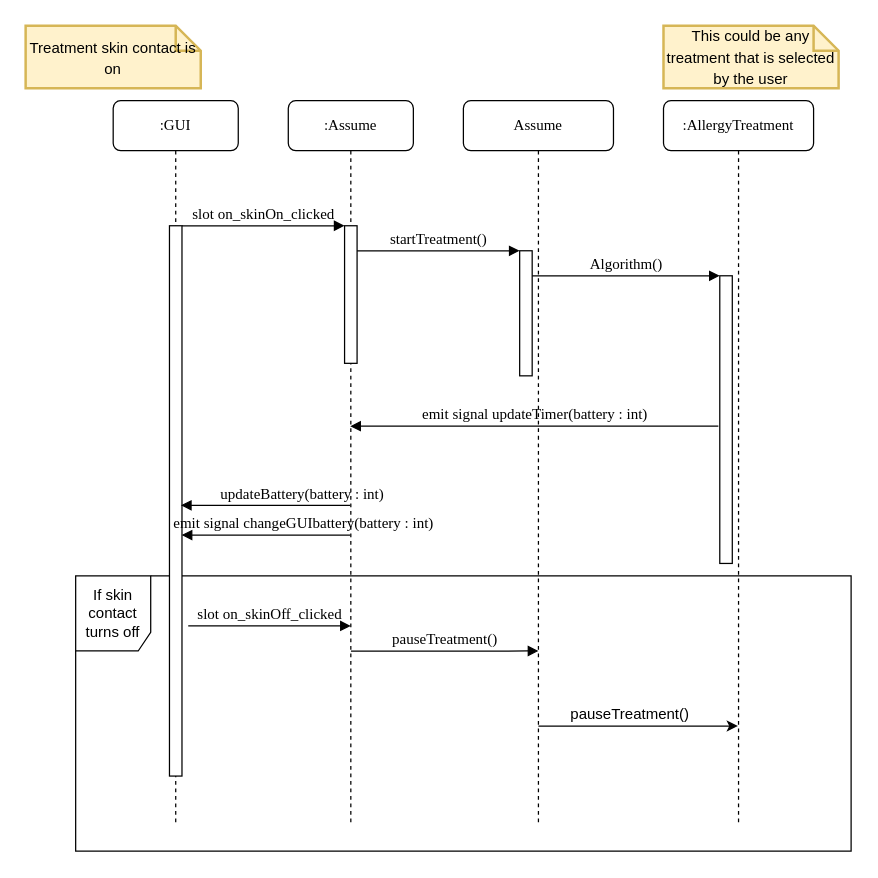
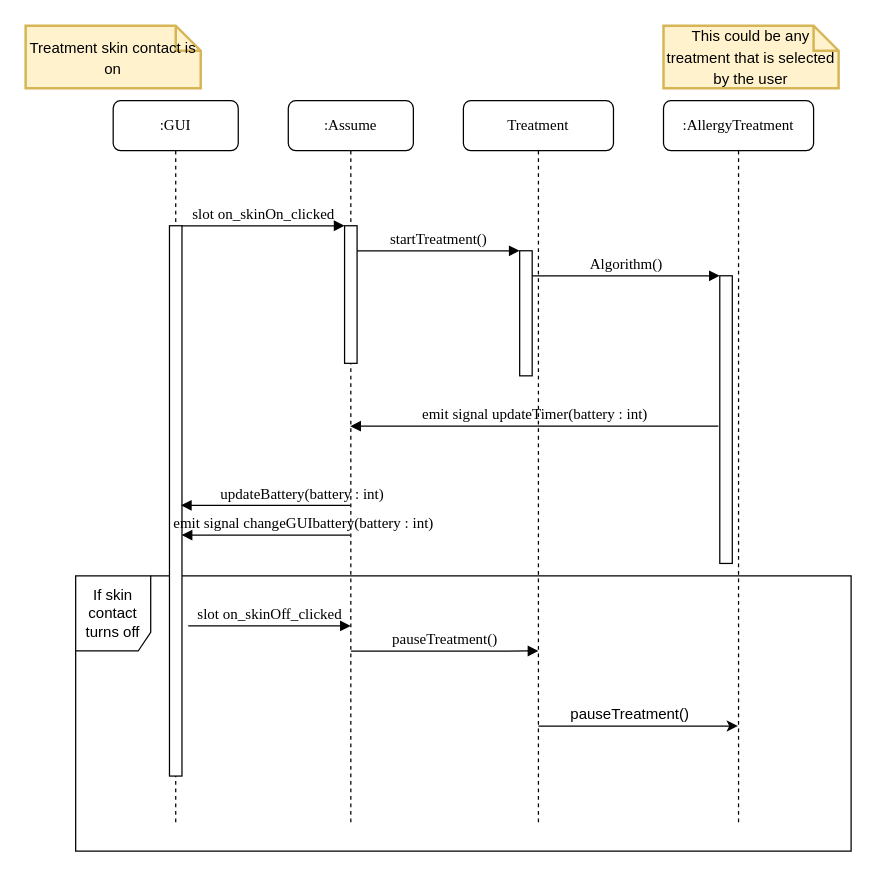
  <mxCell id="0" />
  <mxCell id="1" parent="0" />
  <mxCell id="2" value="If skin contact turns off" style="shape=umlFrame;whiteSpace=wrap;html=1;width=60;height=60;" parent="1" vertex="1"><mxGeometry x="60" y="460" width="620" height="220" as="geometry" /></mxCell>
  <mxCell id="3" value=":Assume" style="shape=umlLifeline;perimeter=lifelinePerimeter;whiteSpace=wrap;html=1;container=1;collapsible=0;recursiveResize=0;outlineConnect=0;rounded=1;shadow=0;comic=0;labelBackgroundColor=none;strokeWidth=1;fontFamily=Verdana;fontSize=12;align=center;" parent="1" vertex="1"><mxGeometry x="230" y="80" width="100" height="580" as="geometry" /></mxCell>
  <mxCell id="4" value="" style="html=1;points=[];perimeter=orthogonalPerimeter;rounded=0;shadow=0;comic=0;labelBackgroundColor=none;strokeWidth=1;fontFamily=Verdana;fontSize=12;align=center;" parent="3" vertex="1"><mxGeometry x="45" y="100" width="10" height="110" as="geometry" /></mxCell>
- <mxCell id="5" value="Assume" style="shape=umlLifeline;perimeter=lifelinePerimeter;whiteSpace=wrap;html=1;container=1;collapsible=0;recursiveResize=0;outlineConnect=0;rounded=1;shadow=0;comic=0;labelBackgroundColor=none;strokeWidth=1;fontFamily=Verdana;fontSize=12;align=center;" parent="1" vertex="1"><mxGeometry x="370" y="80" width="120" height="580" as="geometry" /></mxCell>
+ <mxCell id="5" value="Treatment" style="shape=umlLifeline;perimeter=lifelinePerimeter;whiteSpace=wrap;html=1;container=1;collapsible=0;recursiveResize=0;outlineConnect=0;rounded=1;shadow=0;comic=0;labelBackgroundColor=none;strokeWidth=1;fontFamily=Verdana;fontSize=12;align=center;" parent="1" vertex="1"><mxGeometry x="370" y="80" width="120" height="580" as="geometry" /></mxCell>
  <mxCell id="6" value="" style="html=1;points=[];perimeter=orthogonalPerimeter;rounded=0;shadow=0;comic=0;labelBackgroundColor=none;strokeWidth=1;fontFamily=Verdana;fontSize=12;align=center;" parent="5" vertex="1"><mxGeometry x="45" y="120" width="10" height="100" as="geometry" /></mxCell>
  <mxCell id="7" value="" style="endArrow=classic;html=1;strokeColor=#000000;" parent="5" target="8" edge="1"><mxGeometry width="50" height="50" relative="1" as="geometry"><mxPoint x="60" y="500" as="sourcePoint" /><mxPoint x="110" y="450" as="targetPoint" /></mxGeometry></mxCell>
  <mxCell id="8" value=":AllergyTreatment" style="shape=umlLifeline;perimeter=lifelinePerimeter;whiteSpace=wrap;html=1;container=1;collapsible=0;recursiveResize=0;outlineConnect=0;rounded=1;shadow=0;comic=0;labelBackgroundColor=none;strokeWidth=1;fontFamily=Verdana;fontSize=12;align=center;" parent="1" vertex="1"><mxGeometry x="530" y="80" width="120" height="580" as="geometry" /></mxCell>
  <mxCell id="9" value="" style="html=1;points=[];perimeter=orthogonalPerimeter;rounded=0;shadow=0;comic=0;labelBackgroundColor=none;strokeWidth=1;fontFamily=Verdana;fontSize=12;align=center;" parent="8" vertex="1"><mxGeometry x="45" y="140" width="10" height="230" as="geometry" /></mxCell>
  <mxCell id="10" value=":GUI" style="shape=umlLifeline;perimeter=lifelinePerimeter;whiteSpace=wrap;html=1;container=1;collapsible=0;recursiveResize=0;outlineConnect=0;rounded=1;shadow=0;comic=0;labelBackgroundColor=none;strokeWidth=1;fontFamily=Verdana;fontSize=12;align=center;" parent="1" vertex="1"><mxGeometry x="90" y="80" width="100" height="580" as="geometry" /></mxCell>
  <mxCell id="11" value="" style="html=1;points=[];perimeter=orthogonalPerimeter;rounded=0;shadow=0;comic=0;labelBackgroundColor=none;strokeWidth=1;fontFamily=Verdana;fontSize=12;align=center;" parent="10" vertex="1"><mxGeometry x="45" y="100" width="10" height="440" as="geometry" /></mxCell>
  <mxCell id="12" value="Algorithm()" style="html=1;verticalAlign=bottom;endArrow=block;labelBackgroundColor=none;fontFamily=Verdana;fontSize=12;edgeStyle=elbowEdgeStyle;elbow=vertical;" parent="1" source="6" edge="1"><mxGeometry relative="1" as="geometry"><mxPoint x="500" y="220" as="sourcePoint" /><Array as="points"><mxPoint x="450" y="220" /></Array><mxPoint x="575" y="220" as="targetPoint" /></mxGeometry></mxCell>
  <mxCell id="13" value="slot on_skinOn_clicked" style="html=1;verticalAlign=bottom;endArrow=block;entryX=0;entryY=0;labelBackgroundColor=none;fontFamily=Verdana;fontSize=12;edgeStyle=elbowEdgeStyle;elbow=vertical;" parent="1" source="11" target="4" edge="1"><mxGeometry relative="1" as="geometry"><mxPoint x="210" y="190" as="sourcePoint" /></mxGeometry></mxCell>
  <mxCell id="14" value="startTreatment()" style="html=1;verticalAlign=bottom;endArrow=block;entryX=0;entryY=0;labelBackgroundColor=none;fontFamily=Verdana;fontSize=12;edgeStyle=elbowEdgeStyle;elbow=vertical;" parent="1" source="4" target="6" edge="1"><mxGeometry relative="1" as="geometry"><mxPoint x="360" y="200" as="sourcePoint" /></mxGeometry></mxCell>
  <mxCell id="15" value="&lt;span style=&quot;color: rgb(0 , 0 , 0) ; font-size: 12px&quot;&gt;This could be any treatment that is selected by the user&lt;/span&gt;" style="shape=note;strokeWidth=2;fontSize=14;size=20;whiteSpace=wrap;html=1;fillColor=#fff2cc;strokeColor=#d6b656;fontColor=#666600;" parent="1" vertex="1"><mxGeometry x="530" y="20" width="140" height="50" as="geometry" /></mxCell>
  <mxCell id="16" value="slot on_skinOff_clicked" style="html=1;verticalAlign=bottom;endArrow=block;entryX=0;entryY=0;labelBackgroundColor=none;fontFamily=Verdana;fontSize=12;edgeStyle=elbowEdgeStyle;elbow=vertical;" parent="1" edge="1"><mxGeometry relative="1" as="geometry"><mxPoint x="150" y="500" as="sourcePoint" /><mxPoint x="280" y="500" as="targetPoint" /></mxGeometry></mxCell>
  <mxCell id="17" value="emit signal updateTimer(battery : int)" style="html=1;verticalAlign=bottom;endArrow=block;labelBackgroundColor=none;fontFamily=Verdana;fontSize=12;sketch=0;exitX=-0.114;exitY=0.523;exitDx=0;exitDy=0;exitPerimeter=0;" parent="1" source="9" target="3" edge="1"><mxGeometry relative="1" as="geometry"><mxPoint x="573" y="369.41" as="sourcePoint" /><mxPoint x="280" y="369" as="targetPoint" /></mxGeometry></mxCell>
  <mxCell id="18" value="updateBattery(battery : int)" style="html=1;verticalAlign=bottom;endArrow=block;labelBackgroundColor=none;fontFamily=Verdana;fontSize=12;sketch=0;entryX=0.914;entryY=0.508;entryDx=0;entryDy=0;entryPerimeter=0;" parent="1" source="3" target="11" edge="1"><mxGeometry x="-0.429" relative="1" as="geometry"><mxPoint x="290" y="400" as="sourcePoint" /><mxPoint x="150" y="400" as="targetPoint" /><mxPoint as="offset" /></mxGeometry></mxCell>
  <mxCell id="19" value="emit signal changeGUIbattery(battery : int)" style="html=1;verticalAlign=bottom;endArrow=block;labelBackgroundColor=none;fontFamily=Verdana;fontSize=12;sketch=0;entryX=0.971;entryY=0.562;entryDx=0;entryDy=0;entryPerimeter=0;" parent="1" source="3" target="11" edge="1"><mxGeometry x="-0.429" relative="1" as="geometry"><mxPoint x="275.36" y="425" as="sourcePoint" /><mxPoint x="140" y="425" as="targetPoint" /><mxPoint as="offset" /></mxGeometry></mxCell>
  <mxCell id="20" value="pauseTreatment()" style="html=1;verticalAlign=bottom;endArrow=block;entryX=0;entryY=0;labelBackgroundColor=none;fontFamily=Verdana;fontSize=12;edgeStyle=elbowEdgeStyle;elbow=vertical;exitX=0.355;exitY=0.273;exitDx=0;exitDy=0;exitPerimeter=0;" parent="1" source="2" edge="1"><mxGeometry relative="1" as="geometry"><mxPoint x="300" y="520" as="sourcePoint" /><mxPoint x="430" y="520" as="targetPoint" /></mxGeometry></mxCell>
  <mxCell id="21" value="pauseTreatment()" style="text;strokeColor=none;fillColor=none;align=left;verticalAlign=top;spacingLeft=4;spacingRight=4;overflow=hidden;rotatable=0;points=[[0,0.5],[1,0.5]];portConstraint=eastwest;" parent="1" vertex="1"><mxGeometry x="450" y="557" width="120" height="26" as="geometry" /></mxCell>
  <mxCell id="22" value="&lt;span style=&quot;color: rgb(0 , 0 , 0) ; font-size: 12px&quot;&gt;Treatment skin contact is on&lt;/span&gt;" style="shape=note;strokeWidth=2;fontSize=14;size=20;whiteSpace=wrap;html=1;fillColor=#fff2cc;strokeColor=#d6b656;fontColor=#666600;" vertex="1" parent="1"><mxGeometry x="20" y="20" width="140" height="50" as="geometry" /></mxCell>
